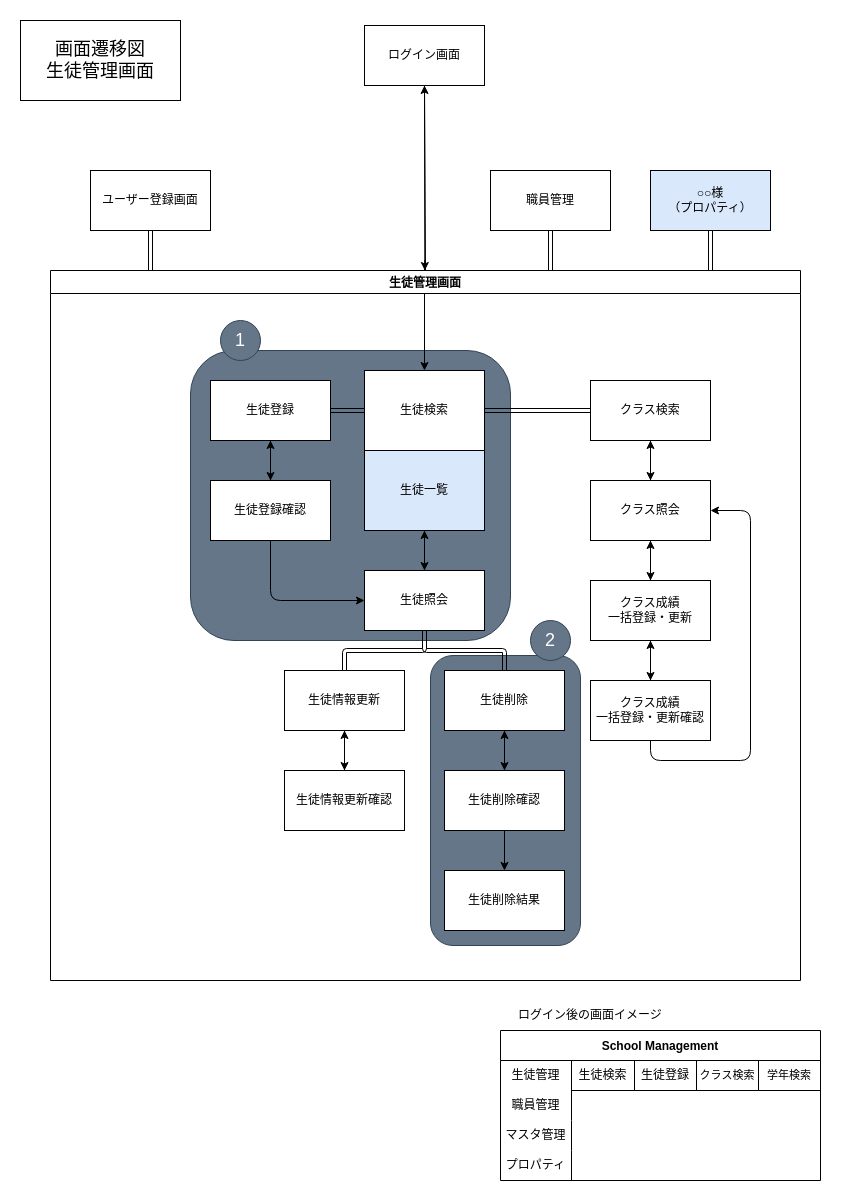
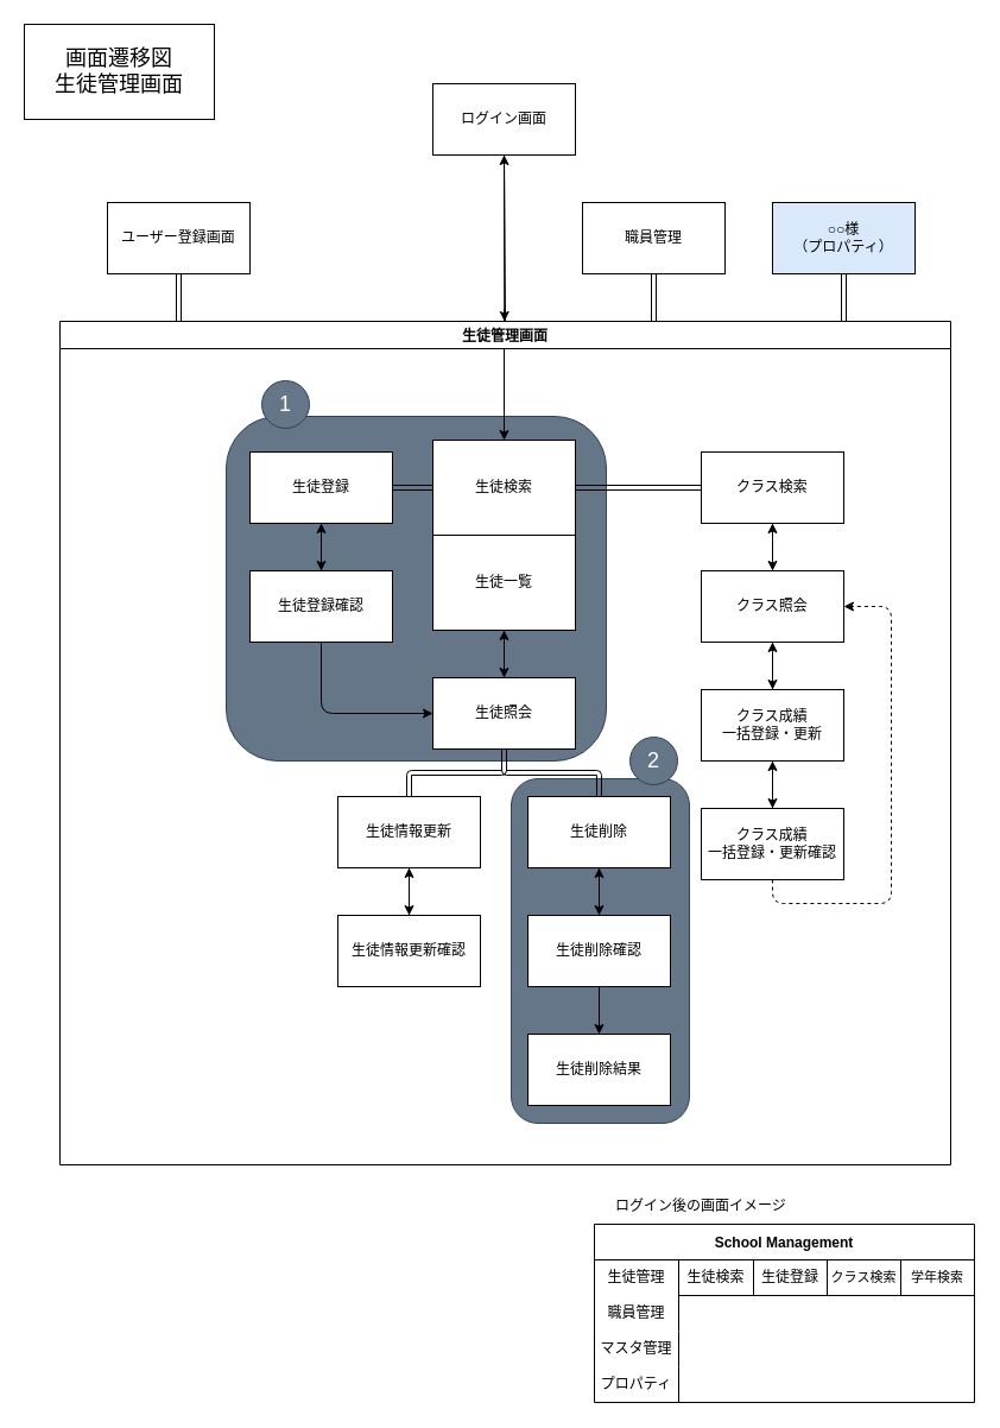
  <mxCell id="0" />
  <mxCell id="1" parent="0" />
  <mxCell id="2" value="" style="rounded=1;whiteSpace=wrap;html=1;fontSize=18;fillColor=#647687;strokeColor=#314354;fontColor=#ffffff;" parent="1" vertex="1"><mxGeometry x="430" y="655" width="150" height="290" as="geometry" /></mxCell>
  <mxCell id="3" value="" style="rounded=1;whiteSpace=wrap;html=1;fontSize=18;fillColor=#647687;fontColor=#ffffff;strokeColor=#314354;" parent="1" vertex="1"><mxGeometry x="190" y="350" width="320" height="290" as="geometry" /></mxCell>
  <mxCell id="4" style="edgeStyle=none;html=1;exitX=0.5;exitY=1;exitDx=0;exitDy=0;" parent="1" source="5" target="20" edge="1"><mxGeometry relative="1" as="geometry" /></mxCell>
- <mxCell id="5" value="ログイン画面" style="rounded=0;whiteSpace=wrap;html=1;" parent="1" vertex="1"><mxGeometry x="364" y="25" width="120" height="60" as="geometry" /></mxCell>
+ <mxCell id="5" value="ログイン画面" style="rounded=0;whiteSpace=wrap;html=1;" parent="1" vertex="1"><mxGeometry x="364" y="70" width="120" height="60" as="geometry" /></mxCell>
  <mxCell id="6" style="edgeStyle=none;shape=link;html=1;exitX=0.5;exitY=1;exitDx=0;exitDy=0;" parent="1" source="7" edge="1"><mxGeometry relative="1" as="geometry"><mxPoint x="710" y="280" as="targetPoint" /></mxGeometry></mxCell>
  <mxCell id="7" value="○○様&lt;br&gt;（プロパティ）" style="rounded=0;whiteSpace=wrap;html=1;fillColor=#dae8fc;" parent="1" vertex="1"><mxGeometry x="650" y="170" width="120" height="60" as="geometry" /></mxCell>
  <mxCell id="8" style="edgeStyle=none;shape=link;html=1;exitX=0.5;exitY=1;exitDx=0;exitDy=0;" parent="1" source="9" edge="1"><mxGeometry relative="1" as="geometry"><mxPoint x="150" y="270" as="targetPoint" /></mxGeometry></mxCell>
  <mxCell id="9" value="ユーザー登録画面" style="rounded=0;whiteSpace=wrap;html=1;" parent="1" vertex="1"><mxGeometry x="90" y="170" width="120" height="60" as="geometry" /></mxCell>
  <mxCell id="10" style="edgeStyle=orthogonalEdgeStyle;html=1;exitX=0.5;exitY=1;exitDx=0;exitDy=0;strokeColor=default;elbow=vertical;" parent="1" source="52" target="14" edge="1"><mxGeometry relative="1" as="geometry" /></mxCell>
  <mxCell id="11" style="edgeStyle=orthogonalEdgeStyle;html=1;exitX=0.5;exitY=0;exitDx=0;exitDy=0;entryX=0.5;entryY=1;entryDx=0;entryDy=0;strokeColor=default;elbow=vertical;" parent="1" source="14" target="52" edge="1"><mxGeometry relative="1" as="geometry" /></mxCell>
  <mxCell id="12" style="edgeStyle=orthogonalEdgeStyle;html=1;exitX=0.5;exitY=1;exitDx=0;exitDy=0;entryX=0.5;entryY=0;entryDx=0;entryDy=0;strokeColor=default;elbow=vertical;shape=link;" parent="1" source="14" target="54" edge="1"><mxGeometry relative="1" as="geometry" /></mxCell>
  <mxCell id="13" style="edgeStyle=orthogonalEdgeStyle;shape=link;html=1;exitX=0.5;exitY=1;exitDx=0;exitDy=0;entryX=0.5;entryY=0;entryDx=0;entryDy=0;strokeColor=default;elbow=vertical;" parent="1" source="14" target="75" edge="1"><mxGeometry relative="1" as="geometry" /></mxCell>
  <mxCell id="14" value="生徒照会" style="rounded=0;whiteSpace=wrap;html=1;" parent="1" vertex="1"><mxGeometry x="364" y="570" width="120" height="60" as="geometry" /></mxCell>
  <mxCell id="15" style="edgeStyle=none;shape=link;html=1;exitX=0.5;exitY=1;exitDx=0;exitDy=0;" parent="1" source="16" edge="1"><mxGeometry relative="1" as="geometry"><mxPoint x="550" y="280" as="targetPoint" /></mxGeometry></mxCell>
  <mxCell id="16" value="職員管理" style="rounded=0;whiteSpace=wrap;html=1;" parent="1" vertex="1"><mxGeometry x="490" y="170" width="120" height="60" as="geometry" /></mxCell>
  <mxCell id="17" value="画面遷移図&lt;br&gt;生徒管理画面" style="text;strokeColor=default;align=center;fillColor=none;html=1;verticalAlign=middle;whiteSpace=wrap;rounded=0;fontSize=18;" parent="1" vertex="1"><mxGeometry x="20" y="20" width="160" height="80" as="geometry" /></mxCell>
  <mxCell id="18" style="edgeStyle=none;html=1;exitX=0.5;exitY=0;exitDx=0;exitDy=0;entryX=0.5;entryY=1;entryDx=0;entryDy=0;" parent="1" source="20" target="5" edge="1"><mxGeometry relative="1" as="geometry" /></mxCell>
  <mxCell id="19" style="edgeStyle=orthogonalEdgeStyle;html=1;exitX=0.5;exitY=0;exitDx=0;exitDy=0;entryX=0.5;entryY=0;entryDx=0;entryDy=0;" parent="1" source="20" target="51" edge="1"><mxGeometry relative="1" as="geometry" /></mxCell>
  <mxCell id="20" value="生徒管理画面" style="swimlane;" parent="1" vertex="1"><mxGeometry x="50" y="270" width="750" height="710" as="geometry"><mxRectangle x="74" y="240" width="100" height="30" as="alternateBounds" /></mxGeometry></mxCell>
  <mxCell id="21" value="" style="group" parent="20" vertex="1" connectable="0"><mxGeometry x="160" y="110" width="120" height="160" as="geometry" /></mxCell>
  <mxCell id="22" style="edgeStyle=orthogonalEdgeStyle;html=1;exitX=0.5;exitY=1;exitDx=0;exitDy=0;entryX=0.5;entryY=0;entryDx=0;entryDy=0;strokeColor=default;elbow=vertical;" parent="21" source="23" target="25" edge="1"><mxGeometry relative="1" as="geometry" /></mxCell>
  <mxCell id="23" value="生徒登録" style="rounded=0;whiteSpace=wrap;html=1;" parent="21" vertex="1"><mxGeometry width="120" height="60" as="geometry" /></mxCell>
  <mxCell id="24" style="edgeStyle=orthogonalEdgeStyle;html=1;exitX=0.5;exitY=0;exitDx=0;exitDy=0;entryX=0.5;entryY=1;entryDx=0;entryDy=0;strokeColor=default;elbow=vertical;" parent="21" source="25" target="23" edge="1"><mxGeometry relative="1" as="geometry" /></mxCell>
  <mxCell id="25" value="生徒登録確認" style="rounded=0;whiteSpace=wrap;html=1;" parent="21" vertex="1"><mxGeometry y="100" width="120" height="60" as="geometry" /></mxCell>
  <mxCell id="26" value="1" style="ellipse;whiteSpace=wrap;html=1;aspect=fixed;fontSize=18;fillColor=#647687;fontColor=#ffffff;strokeColor=#314354;" parent="20" vertex="1"><mxGeometry x="170" y="50" width="40" height="40" as="geometry" /></mxCell>
  <mxCell id="27" value="2" style="ellipse;whiteSpace=wrap;html=1;aspect=fixed;fontSize=18;fillColor=#647687;fontColor=#ffffff;strokeColor=#314354;" parent="20" vertex="1"><mxGeometry x="480" y="350" width="40" height="40" as="geometry" /></mxCell>
  <mxCell id="28" value="" style="group" parent="1" vertex="1" connectable="0"><mxGeometry x="500" y="1000" width="320" height="180" as="geometry" /></mxCell>
  <mxCell id="29" value="ログイン後の画面イメージ" style="text;html=1;strokeColor=none;fillColor=none;align=center;verticalAlign=middle;whiteSpace=wrap;rounded=0;" parent="28" vertex="1"><mxGeometry width="180" height="30" as="geometry" /></mxCell>
  <mxCell id="30" value="" style="group" parent="28" vertex="1" connectable="0"><mxGeometry y="30" width="320" height="150" as="geometry" /></mxCell>
  <mxCell id="31" value="School Management" style="shape=table;startSize=30;container=1;collapsible=0;childLayout=tableLayout;fixedRows=1;rowLines=0;fontStyle=1;" parent="30" vertex="1"><mxGeometry width="320" height="150" as="geometry" /></mxCell>
  <mxCell id="32" value="" style="shape=tableRow;horizontal=0;startSize=0;swimlaneHead=0;swimlaneBody=0;top=0;left=0;bottom=0;right=0;collapsible=0;dropTarget=0;fillColor=none;points=[[0,0.5],[1,0.5]];portConstraint=eastwest;" parent="31" vertex="1"><mxGeometry y="30" width="320" height="30" as="geometry" /></mxCell>
  <mxCell id="33" value="生徒管理" style="shape=partialRectangle;html=1;whiteSpace=wrap;connectable=0;fillColor=none;top=0;left=0;bottom=0;right=0;overflow=hidden;pointerEvents=1;" parent="32" vertex="1"><mxGeometry width="71" height="30" as="geometry"><mxRectangle width="71" height="30" as="alternateBounds" /></mxGeometry></mxCell>
  <mxCell id="34" value="" style="shape=partialRectangle;html=1;whiteSpace=wrap;connectable=0;fillColor=none;top=0;left=0;bottom=0;right=0;align=left;spacingLeft=6;overflow=hidden;" parent="32" vertex="1"><mxGeometry x="71" width="249" height="30" as="geometry"><mxRectangle width="249" height="30" as="alternateBounds" /></mxGeometry></mxCell>
  <mxCell id="35" value="" style="shape=tableRow;horizontal=0;startSize=0;swimlaneHead=0;swimlaneBody=0;top=0;left=0;bottom=0;right=0;collapsible=0;dropTarget=0;fillColor=none;points=[[0,0.5],[1,0.5]];portConstraint=eastwest;" parent="31" vertex="1"><mxGeometry y="60" width="320" height="30" as="geometry" /></mxCell>
  <mxCell id="36" value="職員管理" style="shape=partialRectangle;html=1;whiteSpace=wrap;connectable=0;fillColor=none;top=0;left=0;bottom=0;right=0;overflow=hidden;" parent="35" vertex="1"><mxGeometry width="71" height="30" as="geometry"><mxRectangle width="71" height="30" as="alternateBounds" /></mxGeometry></mxCell>
  <mxCell id="37" value="" style="shape=partialRectangle;html=1;whiteSpace=wrap;connectable=0;fillColor=none;top=0;left=0;bottom=0;right=0;align=left;spacingLeft=6;overflow=hidden;" parent="35" vertex="1"><mxGeometry x="71" width="249" height="30" as="geometry"><mxRectangle width="249" height="30" as="alternateBounds" /></mxGeometry></mxCell>
  <mxCell id="38" value="" style="shape=tableRow;horizontal=0;startSize=0;swimlaneHead=0;swimlaneBody=0;top=0;left=0;bottom=0;right=0;collapsible=0;dropTarget=0;fillColor=none;points=[[0,0.5],[1,0.5]];portConstraint=eastwest;" parent="31" vertex="1"><mxGeometry y="90" width="320" height="30" as="geometry" /></mxCell>
  <mxCell id="39" value="マスタ管理" style="shape=partialRectangle;html=1;whiteSpace=wrap;connectable=0;fillColor=none;top=0;left=0;bottom=0;right=0;overflow=hidden;" parent="38" vertex="1"><mxGeometry width="71" height="30" as="geometry"><mxRectangle width="71" height="30" as="alternateBounds" /></mxGeometry></mxCell>
  <mxCell id="40" value="" style="shape=partialRectangle;html=1;whiteSpace=wrap;connectable=0;fillColor=none;top=0;left=0;bottom=0;right=0;align=left;spacingLeft=6;overflow=hidden;" parent="38" vertex="1"><mxGeometry x="71" width="249" height="30" as="geometry"><mxRectangle width="249" height="30" as="alternateBounds" /></mxGeometry></mxCell>
  <mxCell id="41" style="shape=tableRow;horizontal=0;startSize=0;swimlaneHead=0;swimlaneBody=0;top=0;left=0;bottom=0;right=0;collapsible=0;dropTarget=0;fillColor=none;points=[[0,0.5],[1,0.5]];portConstraint=eastwest;" parent="31" vertex="1"><mxGeometry y="120" width="320" height="30" as="geometry" /></mxCell>
  <mxCell id="42" value="プロパティ" style="shape=partialRectangle;html=1;whiteSpace=wrap;connectable=0;fillColor=none;top=0;left=0;bottom=0;right=0;overflow=hidden;" parent="41" vertex="1"><mxGeometry width="71" height="30" as="geometry"><mxRectangle width="71" height="30" as="alternateBounds" /></mxGeometry></mxCell>
  <mxCell id="43" style="shape=partialRectangle;html=1;whiteSpace=wrap;connectable=0;fillColor=none;top=0;left=0;bottom=0;right=0;align=left;spacingLeft=6;overflow=hidden;" parent="41" vertex="1"><mxGeometry x="71" width="249" height="30" as="geometry"><mxRectangle width="249" height="30" as="alternateBounds" /></mxGeometry></mxCell>
  <mxCell id="44" value="" style="childLayout=tableLayout;recursiveResize=0;shadow=0;fillColor=none;" parent="30" vertex="1"><mxGeometry x="71" y="30" width="249" height="30" as="geometry" /></mxCell>
  <mxCell id="45" value="" style="shape=tableRow;horizontal=0;startSize=0;swimlaneHead=0;swimlaneBody=0;top=0;left=0;bottom=0;right=0;dropTarget=0;collapsible=0;recursiveResize=0;expand=0;fontStyle=0;fillColor=none;strokeColor=inherit;dashed=1;" parent="44" vertex="1"><mxGeometry width="249" height="30" as="geometry" /></mxCell>
  <mxCell id="46" value="生徒検索" style="connectable=0;recursiveResize=0;strokeColor=inherit;fillColor=none;align=center;whiteSpace=wrap;html=1;" parent="45" vertex="1"><mxGeometry width="63" height="30" as="geometry"><mxRectangle width="63" height="30" as="alternateBounds" /></mxGeometry></mxCell>
  <mxCell id="47" value="生徒登録" style="connectable=0;recursiveResize=0;strokeColor=inherit;fillColor=none;align=center;whiteSpace=wrap;html=1;" parent="45" vertex="1"><mxGeometry x="63" width="62" height="30" as="geometry"><mxRectangle width="62" height="30" as="alternateBounds" /></mxGeometry></mxCell>
  <mxCell id="48" value="クラス検索" style="connectable=0;recursiveResize=0;strokeColor=inherit;fillColor=none;align=center;whiteSpace=wrap;html=1;fontSize=11;" parent="45" vertex="1"><mxGeometry x="125" width="62" height="30" as="geometry"><mxRectangle width="62" height="30" as="alternateBounds" /></mxGeometry></mxCell>
  <mxCell id="49" value="学年検索" style="connectable=0;recursiveResize=0;strokeColor=inherit;fillColor=none;align=center;whiteSpace=wrap;html=1;fontSize=11;" parent="45" vertex="1"><mxGeometry x="187" width="62" height="30" as="geometry"><mxRectangle width="62" height="30" as="alternateBounds" /></mxGeometry></mxCell>
  <mxCell id="50" value="" style="group" parent="1" vertex="1" connectable="0"><mxGeometry x="364" y="370" width="120" height="160" as="geometry" /></mxCell>
  <mxCell id="51" value="生徒検索" style="rounded=0;whiteSpace=wrap;html=1;" parent="50" vertex="1"><mxGeometry width="120" height="80" as="geometry" /></mxCell>
- <mxCell id="52" value="生徒一覧" style="rounded=0;whiteSpace=wrap;html=1;fillColor=#dae8fc;" parent="50" vertex="1"><mxGeometry y="80" width="120" height="80" as="geometry" /></mxCell>
+ <mxCell id="52" value="生徒一覧" style="rounded=0;whiteSpace=wrap;html=1;" parent="50" vertex="1"><mxGeometry y="80" width="120" height="80" as="geometry" /></mxCell>
  <mxCell id="53" value="" style="group" parent="1" vertex="1" connectable="0"><mxGeometry x="284" y="670" width="120" height="160" as="geometry" /></mxCell>
  <mxCell id="54" value="生徒情報更新" style="rounded=0;whiteSpace=wrap;html=1;" parent="53" vertex="1"><mxGeometry width="120" height="60" as="geometry" /></mxCell>
  <mxCell id="55" value="生徒情報更新確認" style="rounded=0;whiteSpace=wrap;html=1;" parent="53" vertex="1"><mxGeometry y="100" width="120" height="60" as="geometry" /></mxCell>
  <mxCell id="56" value="" style="edgeStyle=orthogonalEdgeStyle;html=1;strokeColor=default;elbow=vertical;" parent="53" source="54" target="55" edge="1"><mxGeometry relative="1" as="geometry" /></mxCell>
  <mxCell id="57" style="edgeStyle=orthogonalEdgeStyle;html=1;entryX=0.5;entryY=1;entryDx=0;entryDy=0;strokeColor=default;elbow=vertical;" parent="53" source="55" target="54" edge="1"><mxGeometry relative="1" as="geometry" /></mxCell>
  <mxCell id="58" value="" style="group" parent="1" vertex="1" connectable="0"><mxGeometry x="590" y="380" width="120" height="360" as="geometry" /></mxCell>
  <mxCell id="59" value="クラス成績&lt;br&gt;一括登録・更新確認" style="rounded=0;whiteSpace=wrap;html=1;" parent="58" vertex="1"><mxGeometry y="300" width="120" height="60" as="geometry" /></mxCell>
  <mxCell id="60" value="クラス検索" style="rounded=0;whiteSpace=wrap;html=1;" parent="58" vertex="1"><mxGeometry width="120" height="60" as="geometry" /></mxCell>
  <mxCell id="61" value="クラス成績&lt;br&gt;一括登録・更新" style="rounded=0;whiteSpace=wrap;html=1;" parent="58" vertex="1"><mxGeometry y="200" width="120" height="60" as="geometry" /></mxCell>
  <mxCell id="62" value="クラス照会" style="rounded=0;whiteSpace=wrap;html=1;" parent="58" vertex="1"><mxGeometry y="100" width="120" height="60" as="geometry" /></mxCell>
  <mxCell id="63" value="" style="edgeStyle=orthogonalEdgeStyle;html=1;strokeColor=default;elbow=vertical;" parent="58" source="59" target="61" edge="1"><mxGeometry relative="1" as="geometry" /></mxCell>
  <mxCell id="64" style="edgeStyle=orthogonalEdgeStyle;html=1;exitX=0.5;exitY=1;exitDx=0;exitDy=0;entryX=0.5;entryY=0;entryDx=0;entryDy=0;strokeColor=default;elbow=vertical;" parent="58" source="61" target="59" edge="1"><mxGeometry relative="1" as="geometry" /></mxCell>
- <mxCell id="65" style="edgeStyle=orthogonalEdgeStyle;html=1;exitX=0.5;exitY=1;exitDx=0;exitDy=0;entryX=1;entryY=0.5;entryDx=0;entryDy=0;strokeColor=default;elbow=vertical;" parent="58" source="59" target="62" edge="1"><mxGeometry relative="1" as="geometry"><Array as="points"><mxPoint x="60" y="380" /><mxPoint x="160" y="380" /><mxPoint x="160" y="130" /></Array></mxGeometry></mxCell>
+ <mxCell id="65" style="edgeStyle=orthogonalEdgeStyle;html=1;exitX=0.5;exitY=1;exitDx=0;exitDy=0;entryX=1;entryY=0.5;entryDx=0;entryDy=0;strokeColor=default;elbow=vertical;dashed=1;" parent="58" source="59" target="62" edge="1"><mxGeometry relative="1" as="geometry"><Array as="points"><mxPoint x="60" y="380" /><mxPoint x="160" y="380" /><mxPoint x="160" y="130" /></Array></mxGeometry></mxCell>
  <mxCell id="66" style="edgeStyle=orthogonalEdgeStyle;html=1;exitX=0.5;exitY=1;exitDx=0;exitDy=0;strokeColor=default;elbow=vertical;" parent="58" source="60" target="62" edge="1"><mxGeometry relative="1" as="geometry" /></mxCell>
  <mxCell id="67" style="edgeStyle=orthogonalEdgeStyle;html=1;exitX=0.5;exitY=0;exitDx=0;exitDy=0;entryX=0.5;entryY=1;entryDx=0;entryDy=0;strokeColor=default;elbow=vertical;" parent="58" source="61" target="62" edge="1"><mxGeometry relative="1" as="geometry" /></mxCell>
  <mxCell id="68" style="edgeStyle=orthogonalEdgeStyle;html=1;exitX=0.5;exitY=0;exitDx=0;exitDy=0;entryX=0.5;entryY=1;entryDx=0;entryDy=0;strokeColor=default;elbow=vertical;" parent="58" source="62" target="60" edge="1"><mxGeometry relative="1" as="geometry" /></mxCell>
  <mxCell id="69" style="edgeStyle=orthogonalEdgeStyle;html=1;exitX=0.5;exitY=1;exitDx=0;exitDy=0;entryX=0.5;entryY=0;entryDx=0;entryDy=0;strokeColor=default;elbow=vertical;" parent="58" source="62" target="61" edge="1"><mxGeometry relative="1" as="geometry" /></mxCell>
  <mxCell id="70" style="edgeStyle=orthogonalEdgeStyle;html=1;exitX=0.5;exitY=1;exitDx=0;exitDy=0;entryX=0;entryY=0.5;entryDx=0;entryDy=0;elbow=vertical;" parent="1" source="25" target="14" edge="1"><mxGeometry relative="1" as="geometry" /></mxCell>
  <mxCell id="71" style="edgeStyle=orthogonalEdgeStyle;shape=link;html=1;exitX=1;exitY=0.5;exitDx=0;exitDy=0;elbow=vertical;" parent="1" source="23" target="51" edge="1"><mxGeometry relative="1" as="geometry" /></mxCell>
  <mxCell id="72" style="edgeStyle=orthogonalEdgeStyle;shape=link;html=1;exitX=1;exitY=0.5;exitDx=0;exitDy=0;entryX=0;entryY=0.5;entryDx=0;entryDy=0;elbow=vertical;" parent="1" source="51" target="60" edge="1"><mxGeometry relative="1" as="geometry" /></mxCell>
  <mxCell id="73" value="" style="group" parent="1" vertex="1" connectable="0"><mxGeometry x="444" y="670" width="120" height="260" as="geometry" /></mxCell>
  <mxCell id="74" value="生徒削除確認" style="rounded=0;whiteSpace=wrap;html=1;" parent="73" vertex="1"><mxGeometry y="100" width="120" height="60" as="geometry" /></mxCell>
  <mxCell id="75" value="生徒削除" style="rounded=0;whiteSpace=wrap;html=1;" parent="73" vertex="1"><mxGeometry width="120" height="60" as="geometry" /></mxCell>
  <mxCell id="76" value="生徒削除結果" style="rounded=0;whiteSpace=wrap;html=1;" parent="73" vertex="1"><mxGeometry y="200" width="120" height="60" as="geometry" /></mxCell>
  <mxCell id="77" style="edgeStyle=orthogonalEdgeStyle;html=1;exitX=0.5;exitY=0;exitDx=0;exitDy=0;entryX=0.5;entryY=1;entryDx=0;entryDy=0;strokeColor=default;elbow=vertical;" parent="73" source="74" target="75" edge="1"><mxGeometry relative="1" as="geometry" /></mxCell>
  <mxCell id="78" style="edgeStyle=orthogonalEdgeStyle;html=1;exitX=0.5;exitY=1;exitDx=0;exitDy=0;entryX=0.5;entryY=0;entryDx=0;entryDy=0;strokeColor=default;elbow=vertical;" parent="73" source="75" target="74" edge="1"><mxGeometry relative="1" as="geometry" /></mxCell>
  <mxCell id="79" style="edgeStyle=orthogonalEdgeStyle;html=1;exitX=0.5;exitY=1;exitDx=0;exitDy=0;entryX=0.5;entryY=0;entryDx=0;entryDy=0;strokeColor=default;elbow=vertical;" parent="73" source="74" target="76" edge="1"><mxGeometry relative="1" as="geometry" /></mxCell>
